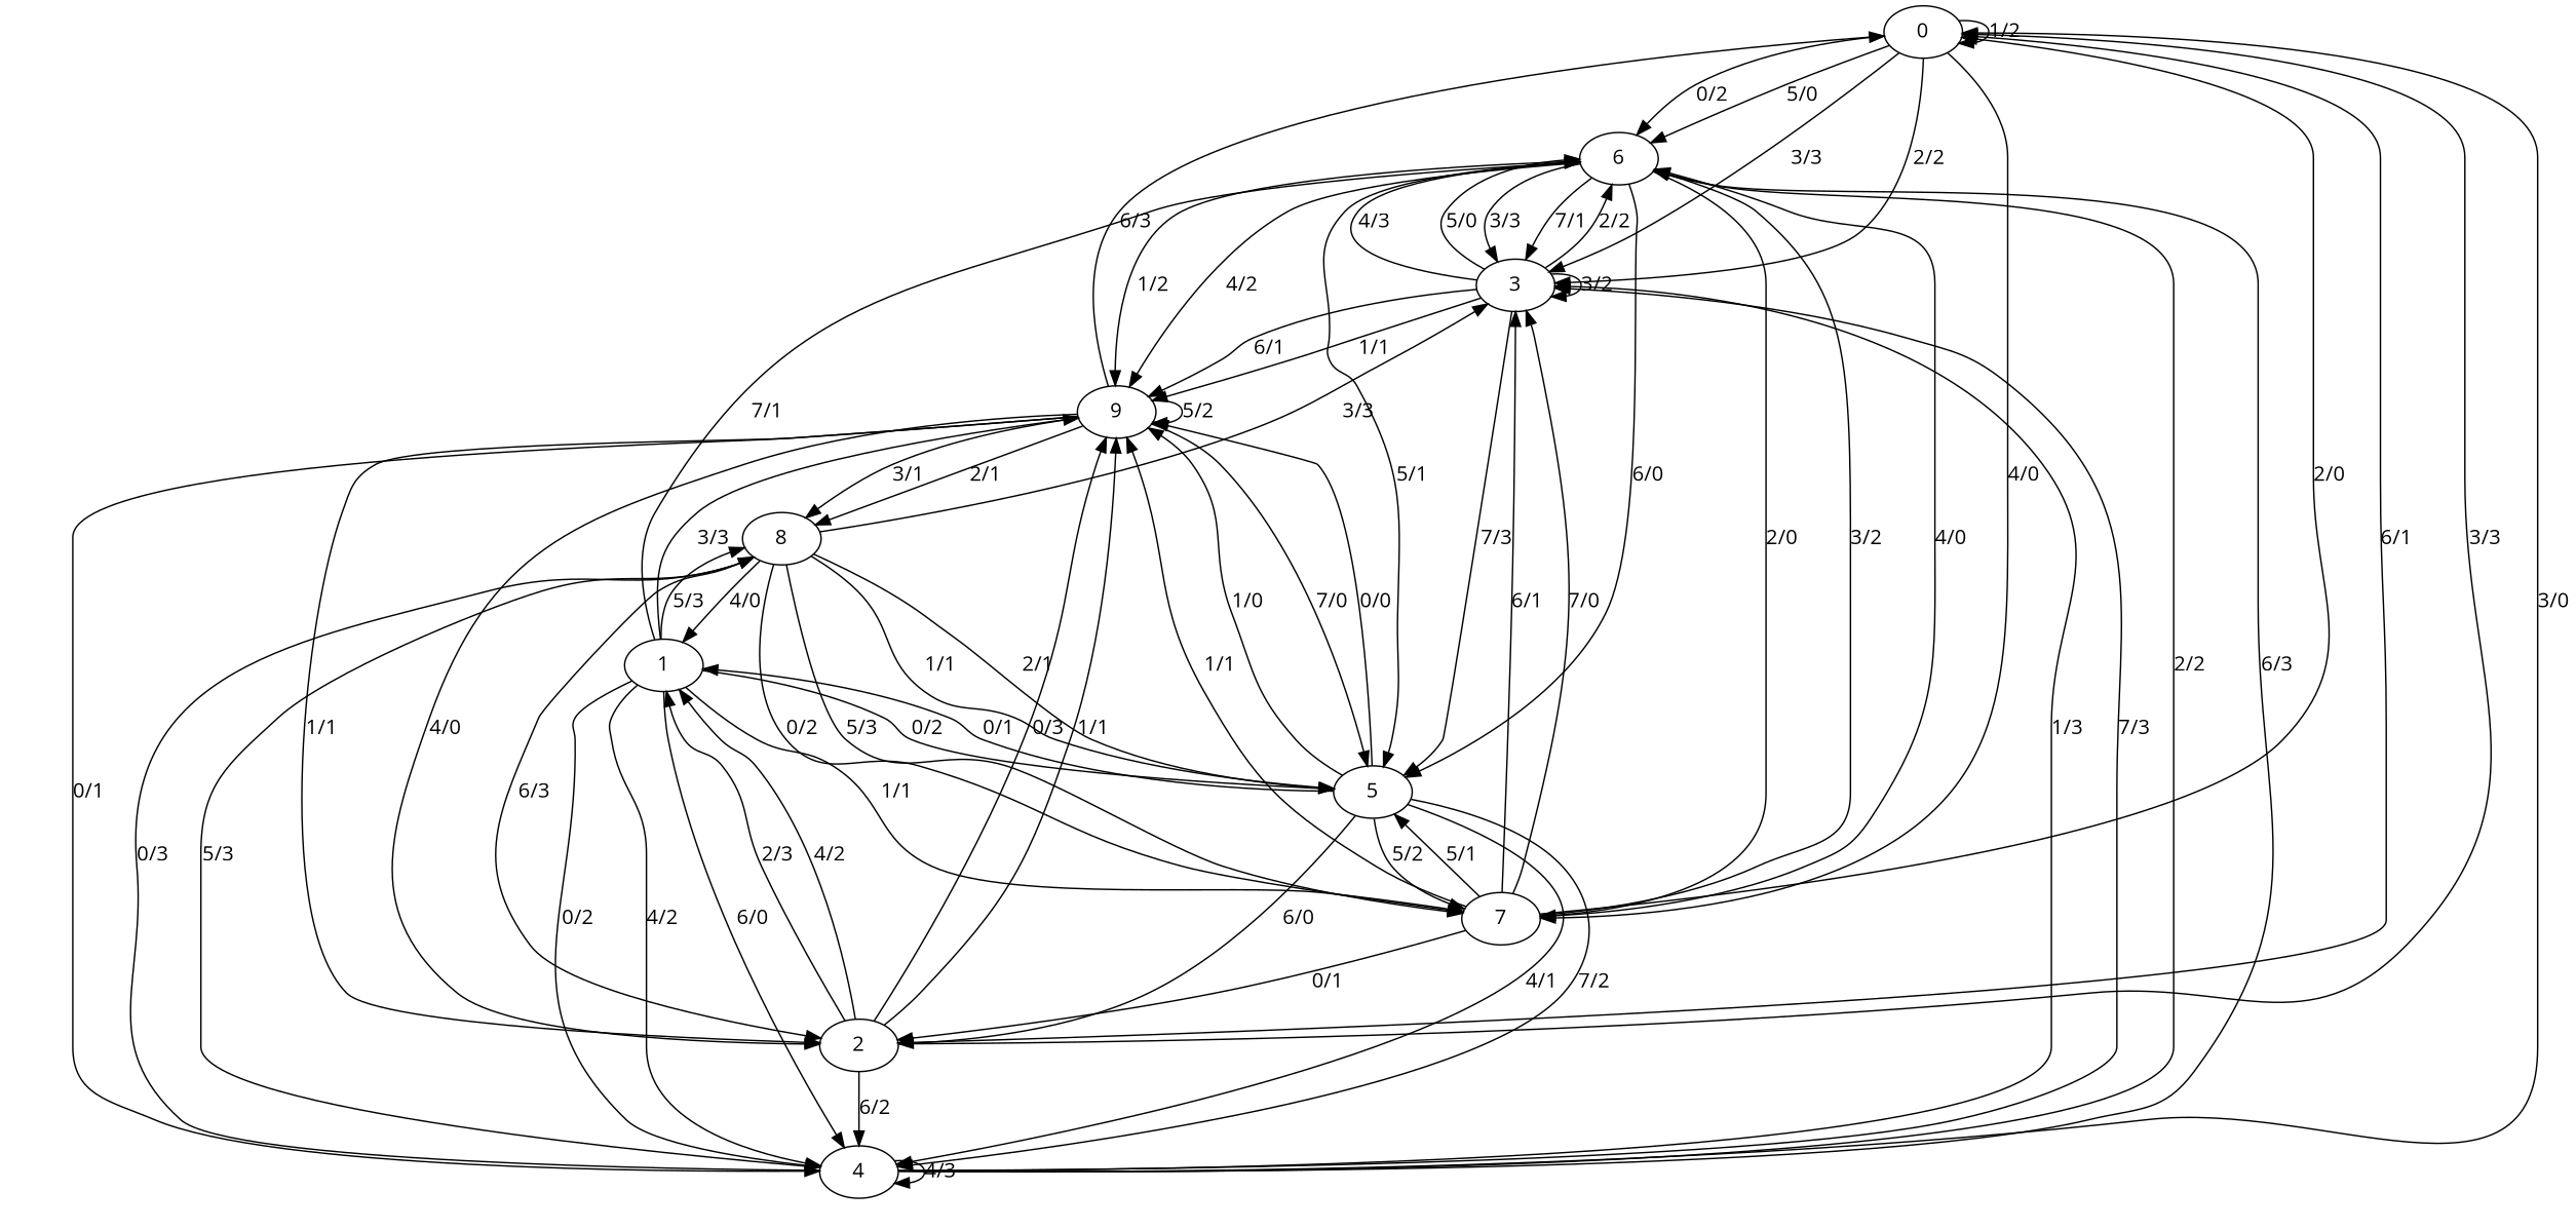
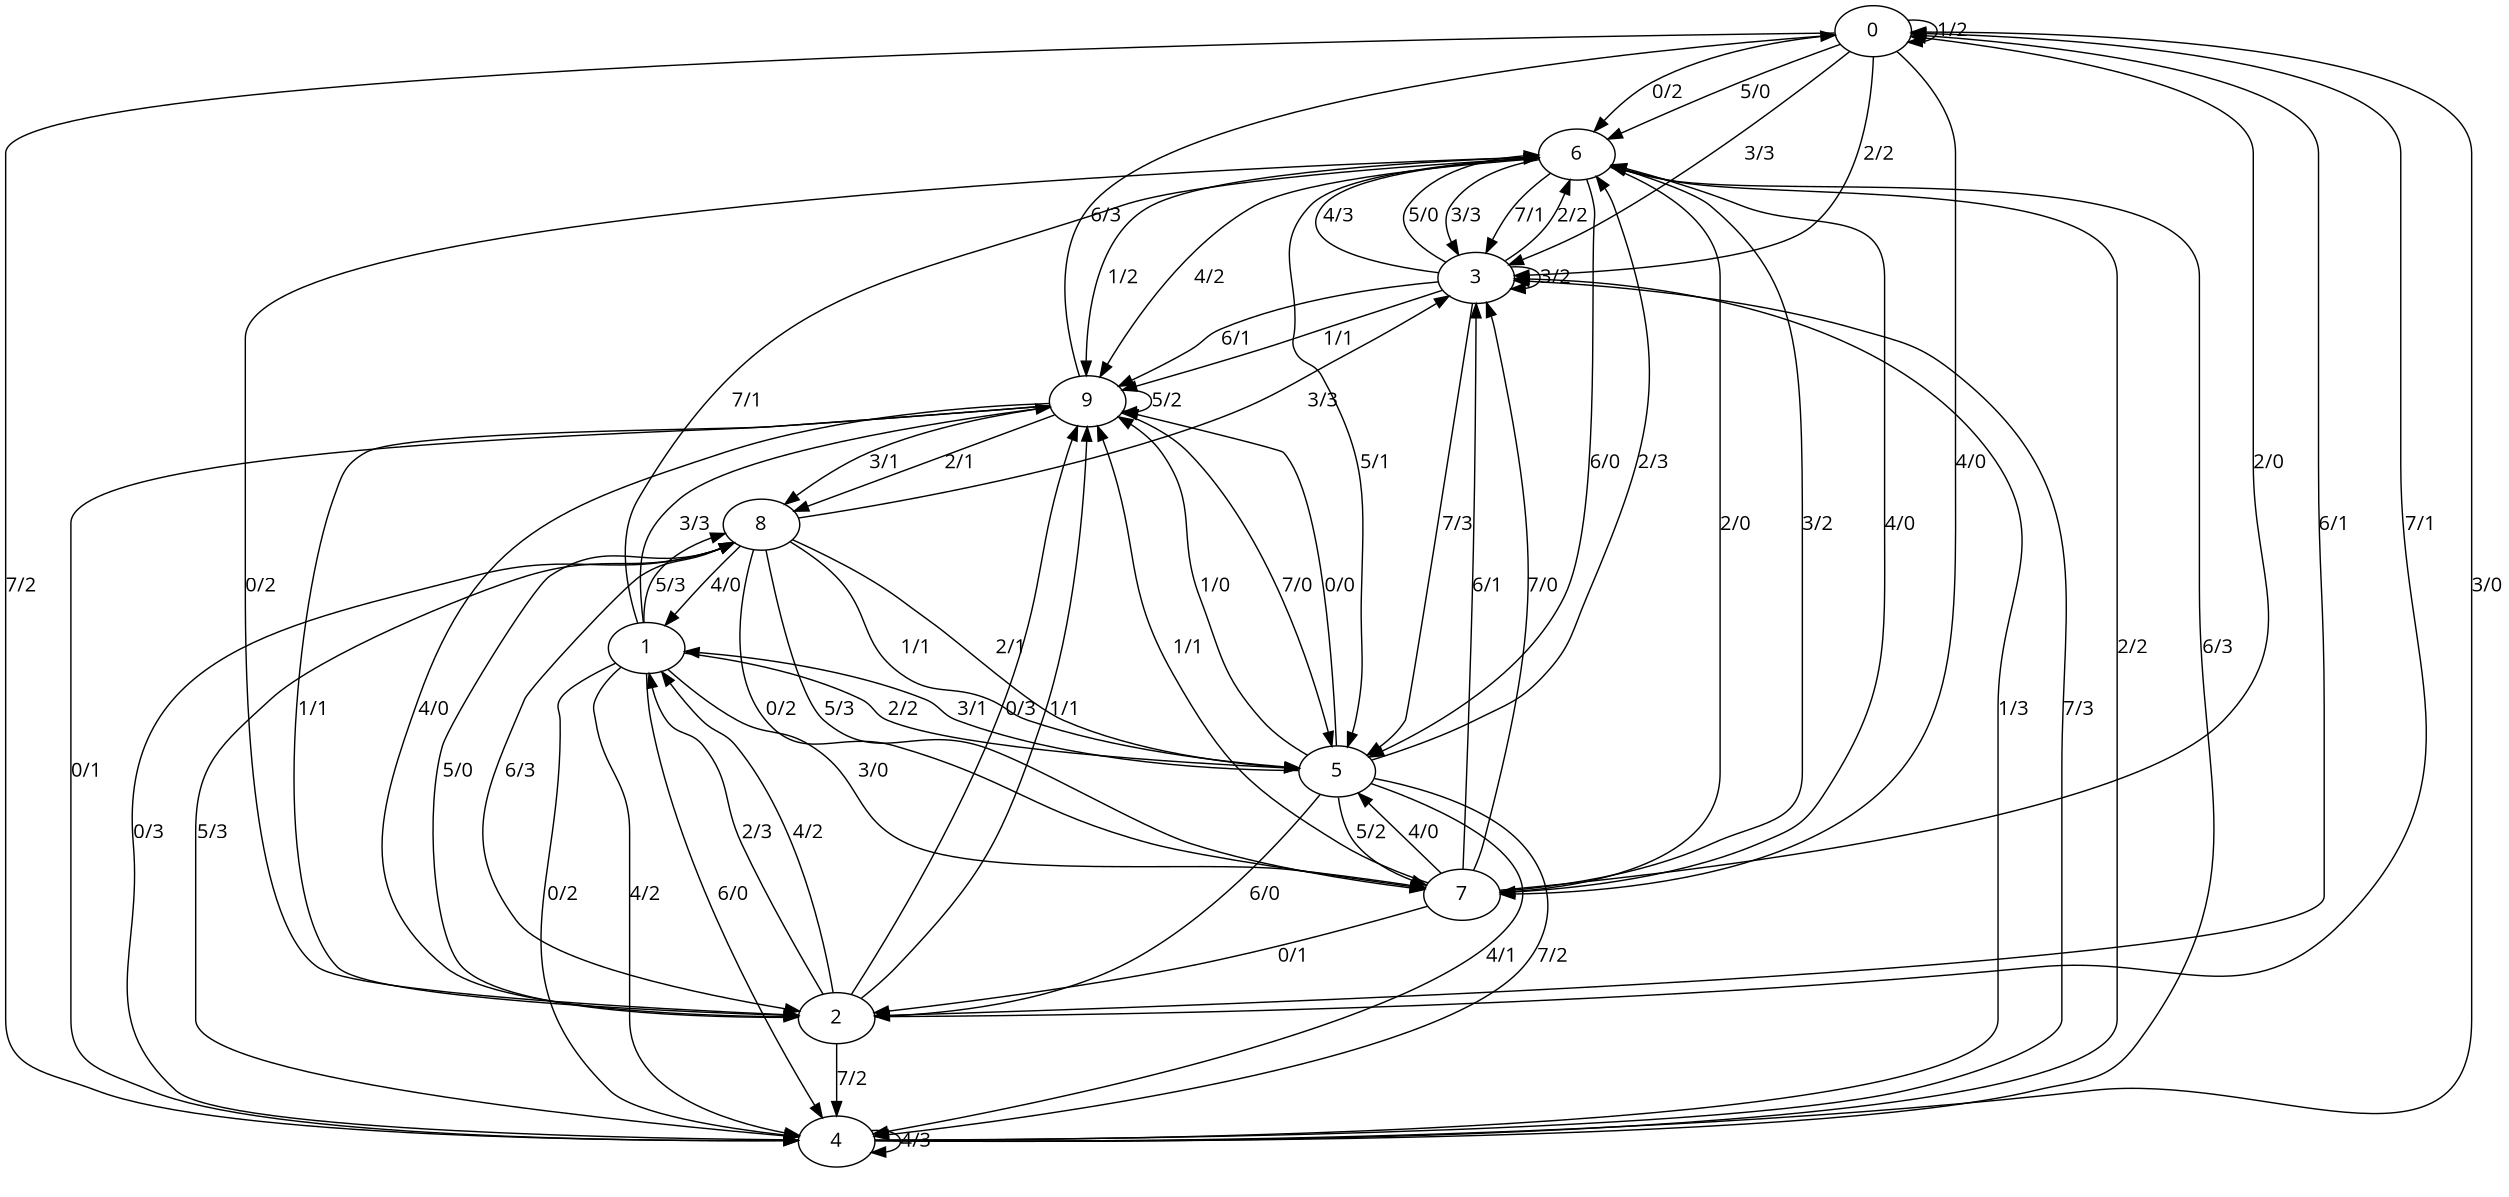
  digraph {
    fontname="Open Sans"
    node [fontname="Open Sans"]
    edge [fontname="Open Sans"]
    0
    6
    3
    7
    2
    4
    5
    9
    8
    1
    0 -> 0 [label="1/2"]
    0 -> 6 [label="0/2"]
    0 -> 6 [label="5/0"]
    0 -> 3 [label="2/2"]
    0 -> 3 [label="3/3"]
    0 -> 7 [label="4/0"]
    0 -> 2 [label="6/1"]
+   0 -> 4 [label="7/2"]
    6 -> 3 [label="3/3"]
    6 -> 3 [label="7/1"]
    6 -> 7 [label="2/0"]
+   6 -> 2 [label="0/2"]
    6 -> 5 [label="5/1"]
    6 -> 5 [label="6/0"]
    6 -> 9 [label="1/2"]
    6 -> 9 [label="4/2"]
    3 -> 6 [label="2/2"]
    3 -> 6 [label="4/3"]
    3 -> 6 [label="5/0"]
    3 -> 3 [label="3/2"]
    3 -> 5 [label="7/3"]
    3 -> 9 [label="1/1"]
    3 -> 9 [label="6/1"]
    7 -> 0 [label="2/0"]
    7 -> 6 [label="3/2"]
    7 -> 6 [label="4/0"]
    7 -> 3 [label="6/1"]
    7 -> 3 [label="7/0"]
    7 -> 2 [label="0/1"]
-   7 -> 5 [label="5/1"]
+   7 -> 5 [label="4/0"]
    7 -> 9 [label="1/1"]
-   2 -> 0 [label="3/3"]
-   2 -> 4 [label="6/2"]
+   2 -> 0 [label="7/1"]
+   2 -> 4 [label="7/2"]
    2 -> 9 [label="0/3"]
    2 -> 9 [label="1/1"]
+   2 -> 8 [label="5/0"]
    2 -> 1 [label="2/3"]
    2 -> 1 [label="4/2"]
    4 -> 0 [label="3/0"]
    4 -> 6 [label="2/2"]
    4 -> 6 [label="6/3"]
    4 -> 3 [label="1/3"]
    4 -> 3 [label="7/3"]
    4 -> 4 [label="4/3"]
    4 -> 8 [label="0/3"]
    4 -> 8 [label="5/3"]
+   5 -> 6 [label="2/3"]
    5 -> 7 [label="5/2"]
    5 -> 2 [label="6/0"]
    5 -> 4 [label="4/1"]
    5 -> 4 [label="7/2"]
    5 -> 9 [label="0/0"]
    5 -> 9 [label="1/0"]
-   5 -> 1 [label="0/1"]
+   5 -> 1 [label="3/1"]
    9 -> 0 [label="6/3"]
    9 -> 2 [label="1/1"]
    9 -> 2 [label="4/0"]
    9 -> 4 [label="0/1"]
    9 -> 5 [label="7/0"]
    9 -> 9 [label="5/2"]
    9 -> 8 [label="2/1"]
    9 -> 8 [label="3/1"]
    8 -> 3 [label="3/3"]
    8 -> 7 [label="0/2"]
    8 -> 7 [label="5/3"]
    8 -> 2 [label="6/3"]
    8 -> 5 [label="1/1"]
    8 -> 5 [label="2/1"]
    8 -> 1 [label="4/0"]
    1 -> 6 [label="7/1"]
-   1 -> 7 [label="1/1"]
+   1 -> 7 [label="3/0"]
    1 -> 4 [label="0/2"]
    1 -> 4 [label="4/2"]
    1 -> 4 [label="6/0"]
-   1 -> 5 [label="0/2"]
+   1 -> 5 [label="2/2"]
    1 -> 9 [label="3/3"]
    1 -> 8 [label="5/3"]
  }
